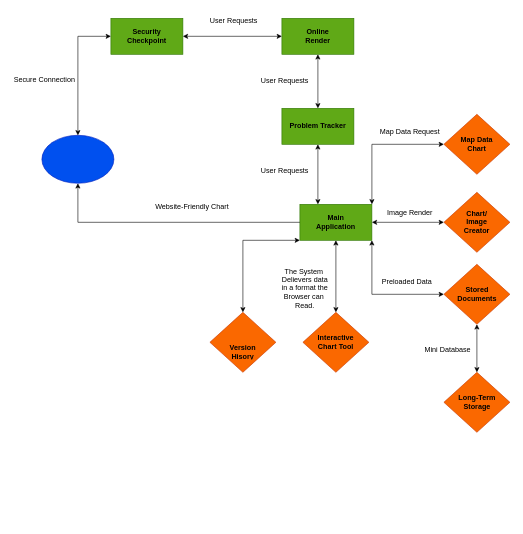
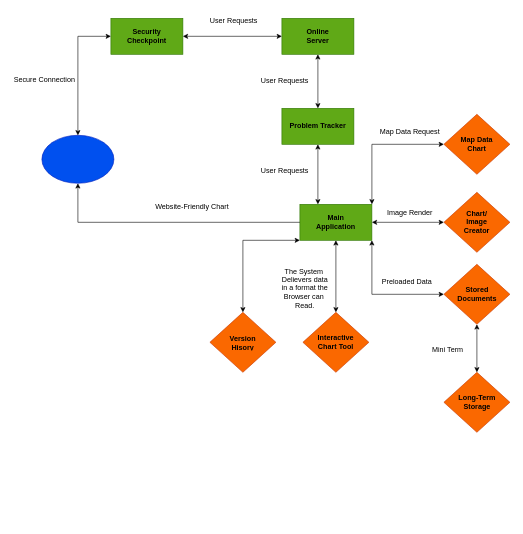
  <mxCell id="0" />
  <mxCell id="1" parent="0" />
  <mxCell id="2" value="" style="rhombus;whiteSpace=wrap;html=1;fillColor=#fa6800;strokeColor=#C73500;fontColor=#000000;movable=1;resizable=1;rotatable=1;deletable=1;editable=1;locked=0;connectable=1;" parent="1" vertex="1"><mxGeometry x="739" y="190" width="110" height="100" as="geometry" /></mxCell>
  <mxCell id="3" value="" style="rhombus;whiteSpace=wrap;html=1;fillColor=#fa6800;strokeColor=#C73500;fontColor=#000000;movable=1;resizable=1;rotatable=1;deletable=1;editable=1;locked=0;connectable=1;" parent="1" vertex="1"><mxGeometry x="739" y="320" width="110" height="100" as="geometry" /></mxCell>
  <mxCell id="4" value="" style="rhombus;whiteSpace=wrap;html=1;fillColor=#fa6800;strokeColor=#C73500;fontColor=#000000;movable=1;resizable=1;rotatable=1;deletable=1;editable=1;locked=0;connectable=1;" parent="1" vertex="1"><mxGeometry x="739" y="440" width="110" height="100" as="geometry" /></mxCell>
  <mxCell id="5" value="" style="rhombus;whiteSpace=wrap;html=1;fillColor=#fa6800;strokeColor=#C73500;fontColor=#000000;movable=1;resizable=1;rotatable=1;deletable=1;editable=1;locked=0;connectable=1;" parent="1" vertex="1"><mxGeometry x="504" y="520" width="110" height="100" as="geometry" /></mxCell>
  <mxCell id="6" value="" style="rounded=0;whiteSpace=wrap;html=1;fillColor=#60a917;fontColor=#ffffff;strokeColor=#2D7600;movable=1;resizable=1;rotatable=1;deletable=1;editable=1;locked=0;connectable=1;" parent="1" vertex="1"><mxGeometry x="499" y="340" width="120" height="60" as="geometry" /></mxCell>
  <mxCell id="7" value="&lt;font style=&quot;color: light-dark(rgb(0, 0, 0), rgb(0, 0, 0));&quot;&gt;&lt;b&gt;Main Application&lt;/b&gt;&lt;/font&gt;" style="text;html=1;align=center;verticalAlign=middle;whiteSpace=wrap;rounded=0;movable=1;resizable=1;rotatable=1;deletable=1;editable=1;locked=0;connectable=1;" parent="1" vertex="1"><mxGeometry x="529" y="355" width="60" height="30" as="geometry" /></mxCell>
  <mxCell id="8" value="" style="endArrow=classic;html=1;rounded=0;entryX=0.5;entryY=1;entryDx=0;entryDy=0;exitX=0;exitY=0.5;exitDx=0;exitDy=0;" parent="1" source="6" target="18" edge="1"><mxGeometry width="50" height="50" relative="1" as="geometry"><mxPoint x="339" y="450" as="sourcePoint" /><mxPoint x="389" y="400" as="targetPoint" /><Array as="points"><mxPoint x="129" y="370" /></Array></mxGeometry></mxCell>
  <mxCell id="9" value="&lt;b&gt;&lt;font style=&quot;color: light-dark(rgb(0, 0, 0), rgb(0, 0, 0));&quot;&gt;Stored Documents&lt;/font&gt;&lt;/b&gt;" style="text;html=1;align=center;verticalAlign=middle;whiteSpace=wrap;rounded=0;movable=1;resizable=1;rotatable=1;deletable=1;editable=1;locked=0;connectable=1;" parent="1" vertex="1"><mxGeometry x="751.5" y="475" width="85" height="30" as="geometry" /></mxCell>
  <mxCell id="10" value="" style="endArrow=classic;startArrow=classic;html=1;rounded=0;entryX=1;entryY=1;entryDx=0;entryDy=0;exitX=0;exitY=0.5;exitDx=0;exitDy=0;" parent="1" source="4" target="6" edge="1"><mxGeometry width="50" height="50" relative="1" as="geometry"><mxPoint x="719" y="490" as="sourcePoint" /><mxPoint x="559" y="410" as="targetPoint" /><Array as="points"><mxPoint x="619" y="490" /></Array></mxGeometry></mxCell>
  <mxCell id="11" value="&lt;font color=&quot;#000000&quot;&gt;&lt;b&gt;Chart/ Image Creator&lt;/b&gt;&lt;/font&gt;" style="text;html=1;align=center;verticalAlign=middle;whiteSpace=wrap;rounded=0;movable=1;resizable=1;rotatable=1;deletable=1;editable=1;locked=0;connectable=1;" parent="1" vertex="1"><mxGeometry x="764" y="355" width="60" height="30" as="geometry" /></mxCell>
  <mxCell id="12" value="" style="endArrow=classic;startArrow=classic;html=1;rounded=0;exitX=1;exitY=0.5;exitDx=0;exitDy=0;entryX=0;entryY=0.5;entryDx=0;entryDy=0;" parent="1" source="6" target="3" edge="1"><mxGeometry width="50" height="50" relative="1" as="geometry"><mxPoint x="809" y="480" as="sourcePoint" /><mxPoint x="719" y="370" as="targetPoint" /></mxGeometry></mxCell>
  <mxCell id="13" value="" style="group;fontStyle=1;movable=1;resizable=1;rotatable=1;deletable=1;editable=1;locked=0;connectable=1;" parent="1" vertex="1" connectable="0"><mxGeometry x="469" y="30" width="120" height="60" as="geometry" /></mxCell>
  <mxCell id="14" value="" style="rounded=0;whiteSpace=wrap;html=1;fillColor=#60a917;fontColor=#ffffff;strokeColor=#2D7600;movable=0;resizable=0;rotatable=0;deletable=0;editable=0;locked=1;connectable=0;" parent="13" vertex="1"><mxGeometry width="120" height="60" as="geometry" /></mxCell>
- <mxCell id="15" value="&lt;b&gt;Online Render&lt;/b&gt;" style="text;html=1;align=center;verticalAlign=middle;whiteSpace=wrap;rounded=0;fontColor=light-dark(#000000,#000000);movable=1;resizable=1;rotatable=1;deletable=1;editable=1;locked=0;connectable=1;" parent="13" vertex="1"><mxGeometry x="30" y="15" width="60" height="30" as="geometry" /></mxCell>
+ <mxCell id="15" value="&lt;b&gt;Online Server&lt;/b&gt;" style="text;html=1;align=center;verticalAlign=middle;whiteSpace=wrap;rounded=0;fontColor=light-dark(#000000,#000000);movable=1;resizable=1;rotatable=1;deletable=1;editable=1;locked=0;connectable=1;" parent="13" vertex="1"><mxGeometry x="30" y="15" width="60" height="30" as="geometry" /></mxCell>
  <mxCell id="16" value="" style="endArrow=classic;startArrow=classic;html=1;rounded=0;entryX=0;entryY=0.5;entryDx=0;entryDy=0;exitX=1;exitY=0;exitDx=0;exitDy=0;" parent="1" source="6" target="2" edge="1"><mxGeometry width="50" height="50" relative="1" as="geometry"><mxPoint x="809" y="480" as="sourcePoint" /><mxPoint x="719" y="240" as="targetPoint" /><Array as="points"><mxPoint x="619" y="240" /></Array></mxGeometry></mxCell>
  <mxCell id="17" value="" style="group;strokeColor=none;fillColor=none;fontColor=#ffffff;movable=1;resizable=1;rotatable=1;deletable=1;editable=1;locked=0;connectable=1;" parent="1" vertex="1" connectable="0"><mxGeometry x="69" y="225" width="120" height="80" as="geometry" /></mxCell>
  <mxCell id="18" value="" style="ellipse;whiteSpace=wrap;html=1;fillColor=#0050ef;fontColor=#FFFFFF;strokeColor=#001DBC;movable=0;resizable=0;rotatable=0;deletable=0;editable=0;locked=1;connectable=0;" parent="17" vertex="1"><mxGeometry width="120" height="80" as="geometry" /></mxCell>
  <mxCell id="19" value="&lt;b&gt;&lt;font style=&quot;color: light-dark(rgb(0, 0, 0), rgb(0, 0, 0));&quot;&gt;Map Data Chart&lt;/font&gt;&lt;/b&gt;" style="text;html=1;align=center;verticalAlign=middle;whiteSpace=wrap;rounded=0;movable=1;resizable=1;rotatable=1;deletable=1;editable=1;locked=0;connectable=1;" parent="1" vertex="1"><mxGeometry x="764" y="225" width="60" height="30" as="geometry" /></mxCell>
  <mxCell id="20" value="&lt;b&gt;&lt;font style=&quot;color: light-dark(rgb(0, 0, 0), rgb(0, 0, 0));&quot;&gt;Interactive Chart Tool&lt;/font&gt;&lt;/b&gt;" style="text;html=1;align=center;verticalAlign=middle;whiteSpace=wrap;rounded=0;movable=1;resizable=1;rotatable=1;deletable=1;editable=1;locked=0;connectable=1;" parent="1" vertex="1"><mxGeometry x="529" y="555" width="60" height="30" as="geometry" /></mxCell>
  <mxCell id="21" value="" style="endArrow=classic;startArrow=classic;html=1;rounded=0;entryX=0.5;entryY=1;entryDx=0;entryDy=0;exitX=0.5;exitY=0;exitDx=0;exitDy=0;" parent="1" target="6" edge="1"><mxGeometry width="50" height="50" relative="1" as="geometry"><mxPoint x="559" y="520" as="sourcePoint" /><mxPoint x="859" y="430" as="targetPoint" /></mxGeometry></mxCell>
  <mxCell id="22" value="User Requests" style="text;html=1;align=center;verticalAlign=middle;whiteSpace=wrap;rounded=0;" parent="1" vertex="1"><mxGeometry x="334" y="20" width="110" height="30" as="geometry" /></mxCell>
  <mxCell id="23" value="Website-Friendly Chart" style="text;html=1;align=center;verticalAlign=middle;resizable=0;points=[];autosize=1;strokeColor=none;fillColor=none;" parent="1" vertex="1"><mxGeometry x="248" y="332" width="142" height="26" as="geometry" /></mxCell>
  <mxCell id="24" value="User Requests" style="text;html=1;align=center;verticalAlign=middle;whiteSpace=wrap;rounded=0;" parent="1" vertex="1"><mxGeometry x="419" y="120" width="110" height="30" as="geometry" /></mxCell>
  <mxCell id="25" value="Image Render" style="text;html=1;align=center;verticalAlign=middle;resizable=0;points=[];autosize=1;strokeColor=none;fillColor=none;" parent="1" vertex="1"><mxGeometry x="631.5" y="340" width="100" height="30" as="geometry" /></mxCell>
  <mxCell id="26" value="Map Data Request" style="text;html=1;align=center;verticalAlign=middle;resizable=0;points=[];autosize=1;strokeColor=none;fillColor=none;" parent="1" vertex="1"><mxGeometry x="622.5" y="207" width="118" height="26" as="geometry" /></mxCell>
  <mxCell id="27" value="The System&amp;nbsp;&lt;div&gt;Delievers data&lt;/div&gt;&lt;div&gt;in a format the&lt;/div&gt;&lt;div&gt;Browser can&amp;nbsp;&lt;/div&gt;&lt;div&gt;Read.&lt;/div&gt;" style="text;html=1;align=center;verticalAlign=middle;resizable=0;points=[];autosize=1;strokeColor=none;fillColor=none;" parent="1" vertex="1"><mxGeometry x="459" y="438" width="95" height="84" as="geometry" /></mxCell>
  <mxCell id="28" value="Preloaded Data" style="text;html=1;align=center;verticalAlign=middle;resizable=0;points=[];autosize=1;strokeColor=none;fillColor=none;" parent="1" vertex="1"><mxGeometry x="626.5" y="457" width="101" height="26" as="geometry" /></mxCell>
  <mxCell id="29" value="" style="group;fontStyle=1;movable=1;resizable=1;rotatable=1;deletable=1;editable=1;locked=0;connectable=1;" parent="1" vertex="1" connectable="0"><mxGeometry x="184" y="30" width="120" height="60" as="geometry" /></mxCell>
  <mxCell id="30" value="" style="rounded=0;whiteSpace=wrap;html=1;fillColor=#60a917;fontColor=#ffffff;strokeColor=#2D7600;movable=0;resizable=0;rotatable=0;deletable=0;editable=0;locked=1;connectable=0;" parent="29" vertex="1"><mxGeometry width="120" height="60" as="geometry" /></mxCell>
  <mxCell id="31" value="&lt;b&gt;Security Checkpoint&lt;/b&gt;" style="text;html=1;align=center;verticalAlign=middle;whiteSpace=wrap;rounded=0;fontColor=light-dark(#000000,#000000);movable=1;resizable=1;rotatable=1;deletable=1;editable=1;locked=0;connectable=1;" parent="29" vertex="1"><mxGeometry x="30" y="15" width="60" height="30" as="geometry" /></mxCell>
  <mxCell id="32" value="" style="endArrow=classic;startArrow=classic;html=1;rounded=0;exitX=1;exitY=0.5;exitDx=0;exitDy=0;entryX=0;entryY=0.5;entryDx=0;entryDy=0;" parent="1" source="29" target="13" edge="1"><mxGeometry width="50" height="50" relative="1" as="geometry"><mxPoint x="419" y="480" as="sourcePoint" /><mxPoint x="469" y="430" as="targetPoint" /></mxGeometry></mxCell>
  <mxCell id="33" value="" style="endArrow=classic;startArrow=classic;html=1;rounded=0;exitX=0.5;exitY=0;exitDx=0;exitDy=0;entryX=0;entryY=0.5;entryDx=0;entryDy=0;" parent="1" source="17" target="29" edge="1"><mxGeometry width="50" height="50" relative="1" as="geometry"><mxPoint x="419" y="480" as="sourcePoint" /><mxPoint x="469" y="430" as="targetPoint" /><Array as="points"><mxPoint x="129" y="60" /></Array></mxGeometry></mxCell>
  <mxCell id="34" value="Secure Connection" style="text;html=1;align=center;verticalAlign=middle;resizable=1;points=[];autosize=1;strokeColor=none;fillColor=none;" parent="1" vertex="1"><mxGeometry x="20" y="120" width="106" height="26" as="geometry" /></mxCell>
  <mxCell id="35" value="" style="rhombus;whiteSpace=wrap;html=1;fillColor=#fa6800;strokeColor=#C73500;fontColor=#000000;movable=1;resizable=1;rotatable=1;deletable=1;editable=1;locked=0;connectable=1;" parent="1" vertex="1"><mxGeometry x="739" y="620" width="110" height="100" as="geometry" /></mxCell>
  <mxCell id="36" value="&lt;font style=&quot;color: light-dark(rgb(0, 0, 0), rgb(10, 10, 10));&quot;&gt;&lt;b style=&quot;&quot;&gt;Long-Term Storage&lt;/b&gt;&lt;/font&gt;" style="text;html=1;align=center;verticalAlign=middle;whiteSpace=wrap;rounded=0;movable=1;resizable=1;rotatable=1;deletable=1;editable=1;locked=0;connectable=1;" parent="1" vertex="1"><mxGeometry x="751.5" y="655" width="85" height="30" as="geometry" /></mxCell>
  <mxCell id="37" value="" style="endArrow=classic;startArrow=classic;html=1;rounded=0;entryX=0.5;entryY=1;entryDx=0;entryDy=0;exitX=0.5;exitY=0;exitDx=0;exitDy=0;" parent="1" source="35" target="4" edge="1"><mxGeometry width="50" height="50" relative="1" as="geometry"><mxPoint x="579" y="480" as="sourcePoint" /><mxPoint x="629" y="430" as="targetPoint" /></mxGeometry></mxCell>
- <mxCell id="38" value="Mini Database" style="text;html=1;align=center;verticalAlign=middle;resizable=0;points=[];autosize=1;strokeColor=none;fillColor=none;" parent="1" vertex="1"><mxGeometry x="697" y="570" width="95" height="26" as="geometry" /></mxCell>
+ <mxCell id="38" value="Mini Term" style="text;html=1;align=center;verticalAlign=middle;resizable=0;points=[];autosize=1;strokeColor=none;fillColor=none;" parent="1" vertex="1"><mxGeometry x="697" y="570" width="95" height="26" as="geometry" /></mxCell>
  <mxCell id="39" value="" style="group;fontStyle=1;movable=1;resizable=1;rotatable=1;deletable=1;editable=1;locked=0;connectable=1;" parent="1" vertex="1" connectable="0"><mxGeometry x="469" y="180" width="120" height="60" as="geometry" /></mxCell>
  <mxCell id="40" value="" style="rounded=0;whiteSpace=wrap;html=1;fillColor=#60a917;fontColor=#ffffff;strokeColor=#2D7600;movable=0;resizable=0;rotatable=0;deletable=0;editable=0;locked=1;connectable=0;" parent="39" vertex="1"><mxGeometry width="120" height="60" as="geometry" /></mxCell>
  <mxCell id="41" value="&lt;b&gt;Problem Tracker&lt;/b&gt;" style="text;html=1;align=center;verticalAlign=middle;whiteSpace=wrap;rounded=0;fontColor=light-dark(#000000,#000000);movable=1;resizable=1;rotatable=1;deletable=1;editable=1;locked=0;connectable=1;" parent="39" vertex="1"><mxGeometry x="5" y="15" width="110" height="30" as="geometry" /></mxCell>
  <mxCell id="42" value="" style="endArrow=classic;startArrow=classic;html=1;rounded=0;exitX=0.5;exitY=1;exitDx=0;exitDy=0;entryX=0.5;entryY=0;entryDx=0;entryDy=0;" parent="1" source="13" target="39" edge="1"><mxGeometry width="50" height="50" relative="1" as="geometry"><mxPoint x="579" y="480" as="sourcePoint" /><mxPoint x="629" y="430" as="targetPoint" /></mxGeometry></mxCell>
  <mxCell id="43" value="" style="endArrow=classic;startArrow=classic;html=1;rounded=0;exitX=0.5;exitY=1;exitDx=0;exitDy=0;entryX=0.25;entryY=0;entryDx=0;entryDy=0;" parent="1" source="39" target="6" edge="1"><mxGeometry width="50" height="50" relative="1" as="geometry"><mxPoint x="579" y="480" as="sourcePoint" /><mxPoint x="629" y="430" as="targetPoint" /></mxGeometry></mxCell>
  <mxCell id="44" value="User Requests" style="text;html=1;align=center;verticalAlign=middle;whiteSpace=wrap;rounded=0;" parent="1" vertex="1"><mxGeometry x="419" y="270" width="110" height="30" as="geometry" /></mxCell>
  <mxCell id="45" value="" style="rhombus;whiteSpace=wrap;html=1;fillColor=#fa6800;strokeColor=#C73500;fontColor=#000000;movable=1;resizable=1;rotatable=1;deletable=1;editable=1;locked=0;connectable=1;" parent="1" vertex="1"><mxGeometry x="349" y="520" width="110" height="100" as="geometry" /></mxCell>
  <mxCell id="46" value="" style="endArrow=classic;startArrow=classic;html=1;rounded=0;entryX=0;entryY=1;entryDx=0;entryDy=0;exitX=0.5;exitY=0;exitDx=0;exitDy=0;" parent="1" source="45" target="6" edge="1"><mxGeometry width="50" height="50" relative="1" as="geometry"><mxPoint x="579" y="500" as="sourcePoint" /><mxPoint x="629" y="450" as="targetPoint" /><Array as="points"><mxPoint x="404" y="400" /></Array></mxGeometry></mxCell>
- <mxCell id="47" value="&lt;font color=&quot;#000000&quot;&gt;&lt;b&gt;Version Hisory&lt;/b&gt;&lt;/font&gt;" style="text;strokeColor=none;fillColor=none;align=center;verticalAlign=middle;spacingLeft=4;spacingRight=4;overflow=hidden;points=[[0,0.5],[1,0.5]];portConstraint=eastwest;rotatable=0;whiteSpace=wrap;html=1;" parent="1" vertex="1"><mxGeometry x="364" y="570" width="80" height="30" as="geometry" /></mxCell>
+ <mxCell id="47" value="&lt;font color=&quot;#000000&quot;&gt;&lt;b&gt;Version Hisory&lt;/b&gt;&lt;/font&gt;" style="text;strokeColor=none;fillColor=none;align=center;verticalAlign=middle;spacingLeft=4;spacingRight=4;overflow=hidden;points=[[0,0.5],[1,0.5]];portConstraint=eastwest;rotatable=0;whiteSpace=wrap;html=1;" parent="1" vertex="1"><mxGeometry x="364" y="555" width="80" height="30" as="geometry" /></mxCell>
  <mxCell id="48" value="" style="group;fontStyle=1;movable=0;resizable=0;rotatable=0;deletable=0;editable=0;locked=1;connectable=0;" vertex="1" connectable="0" parent="1"><mxGeometry x="419" y="808" width="120" height="60" as="geometry" /></mxCell>
